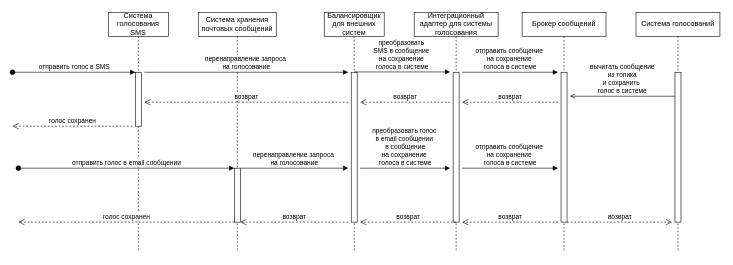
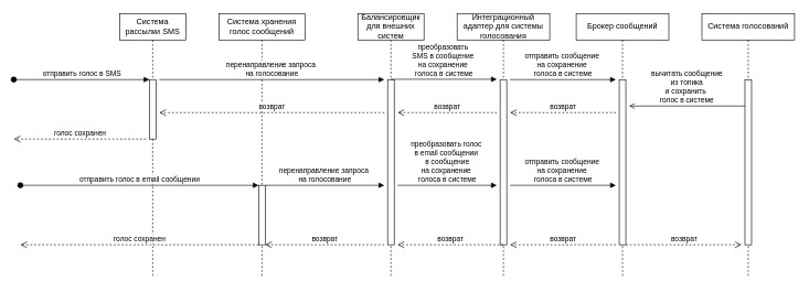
  <mxCell id="0" />
  <mxCell id="1" parent="0" />
- <mxCell id="2" value="Система голосования SMS" style="shape=umlLifeline;perimeter=lifelinePerimeter;whiteSpace=wrap;html=1;container=0;dropTarget=0;collapsible=0;recursiveResize=0;outlineConnect=0;portConstraint=eastwest;newEdgeStyle={&quot;edgeStyle&quot;:&quot;elbowEdgeStyle&quot;,&quot;elbow&quot;:&quot;vertical&quot;,&quot;curved&quot;:0,&quot;rounded&quot;:0};" parent="1" vertex="1"><mxGeometry x="180" y="20" width="100" height="400" as="geometry" /></mxCell>
+ <mxCell id="2" value="Система рассылки SMS" style="shape=umlLifeline;perimeter=lifelinePerimeter;whiteSpace=wrap;html=1;container=0;dropTarget=0;collapsible=0;recursiveResize=0;outlineConnect=0;portConstraint=eastwest;newEdgeStyle={&quot;edgeStyle&quot;:&quot;elbowEdgeStyle&quot;,&quot;elbow&quot;:&quot;vertical&quot;,&quot;curved&quot;:0,&quot;rounded&quot;:0};" parent="1" vertex="1"><mxGeometry x="180" y="20" width="100" height="400" as="geometry" /></mxCell>
  <mxCell id="3" value="" style="html=1;points=[];perimeter=orthogonalPerimeter;outlineConnect=0;targetShapes=umlLifeline;portConstraint=eastwest;newEdgeStyle={&quot;edgeStyle&quot;:&quot;elbowEdgeStyle&quot;,&quot;elbow&quot;:&quot;vertical&quot;,&quot;curved&quot;:0,&quot;rounded&quot;:0};" parent="2" vertex="1"><mxGeometry x="45" y="100" width="10" height="90" as="geometry" /></mxCell>
  <mxCell id="4" value="отправить голос в SMS" style="html=1;verticalAlign=bottom;startArrow=oval;endArrow=block;startSize=8;edgeStyle=elbowEdgeStyle;elbow=vertical;curved=0;rounded=0;" parent="2" target="3" edge="1"><mxGeometry relative="1" as="geometry"><mxPoint x="-160" y="100" as="sourcePoint" /></mxGeometry></mxCell>
- <mxCell id="5" value="Система хранения почтовых сообщений" style="shape=umlLifeline;perimeter=lifelinePerimeter;whiteSpace=wrap;html=1;container=0;dropTarget=0;collapsible=0;recursiveResize=0;outlineConnect=0;portConstraint=eastwest;newEdgeStyle={&quot;edgeStyle&quot;:&quot;elbowEdgeStyle&quot;,&quot;elbow&quot;:&quot;vertical&quot;,&quot;curved&quot;:0,&quot;rounded&quot;:0};" parent="1" vertex="1"><mxGeometry x="330" y="20" width="130" height="400" as="geometry" /></mxCell>
+ <mxCell id="5" value="Система хранения голос сообщений" style="shape=umlLifeline;perimeter=lifelinePerimeter;whiteSpace=wrap;html=1;container=0;dropTarget=0;collapsible=0;recursiveResize=0;outlineConnect=0;portConstraint=eastwest;newEdgeStyle={&quot;edgeStyle&quot;:&quot;elbowEdgeStyle&quot;,&quot;elbow&quot;:&quot;vertical&quot;,&quot;curved&quot;:0,&quot;rounded&quot;:0};" parent="1" vertex="1"><mxGeometry x="330" y="20" width="130" height="400" as="geometry" /></mxCell>
  <mxCell id="6" value="" style="html=1;points=[];perimeter=orthogonalPerimeter;outlineConnect=0;targetShapes=umlLifeline;portConstraint=eastwest;newEdgeStyle={&quot;edgeStyle&quot;:&quot;elbowEdgeStyle&quot;,&quot;elbow&quot;:&quot;vertical&quot;,&quot;curved&quot;:0,&quot;rounded&quot;:0};" parent="5" vertex="1"><mxGeometry x="60" y="260" width="10" height="90" as="geometry" /></mxCell>
  <mxCell id="7" value="Балансировщик для внешних систем" style="shape=umlLifeline;perimeter=lifelinePerimeter;whiteSpace=wrap;html=1;container=0;dropTarget=0;collapsible=0;recursiveResize=0;outlineConnect=0;portConstraint=eastwest;newEdgeStyle={&quot;edgeStyle&quot;:&quot;elbowEdgeStyle&quot;,&quot;elbow&quot;:&quot;vertical&quot;,&quot;curved&quot;:0,&quot;rounded&quot;:0};" parent="1" vertex="1"><mxGeometry x="540" y="20" width="100" height="400" as="geometry" /></mxCell>
  <mxCell id="8" value="" style="html=1;points=[];perimeter=orthogonalPerimeter;outlineConnect=0;targetShapes=umlLifeline;portConstraint=eastwest;newEdgeStyle={&quot;edgeStyle&quot;:&quot;elbowEdgeStyle&quot;,&quot;elbow&quot;:&quot;vertical&quot;,&quot;curved&quot;:0,&quot;rounded&quot;:0};" parent="7" vertex="1"><mxGeometry x="45" y="100" width="10" height="250" as="geometry" /></mxCell>
  <mxCell id="9" value="перенаправление запроса&amp;nbsp;&lt;div&gt;на голосование&lt;/div&gt;" style="html=1;verticalAlign=bottom;endArrow=block;edgeStyle=elbowEdgeStyle;elbow=horizontal;curved=0;rounded=0;" parent="1" edge="1"><mxGeometry relative="1" as="geometry"><mxPoint x="240" y="120" as="sourcePoint" /><Array as="points"><mxPoint x="505" y="120" /></Array><mxPoint x="580" y="120" as="targetPoint" /></mxGeometry></mxCell>
  <mxCell id="10" value="возврат" style="html=1;verticalAlign=bottom;endArrow=open;dashed=1;endSize=8;edgeStyle=elbowEdgeStyle;elbow=horizontal;curved=0;rounded=0;" parent="1" edge="1"><mxGeometry relative="1" as="geometry"><mxPoint x="240" y="170" as="targetPoint" /><Array as="points"><mxPoint x="505" y="170" /></Array><mxPoint x="580" y="170" as="sourcePoint" /></mxGeometry></mxCell>
  <mxCell id="11" value="голос сохранен" style="html=1;verticalAlign=bottom;endArrow=open;dashed=1;endSize=8;edgeStyle=elbowEdgeStyle;elbow=horizontal;curved=0;rounded=0;" parent="1" edge="1"><mxGeometry relative="1" as="geometry"><mxPoint x="20" y="210" as="targetPoint" /><Array as="points"><mxPoint x="145" y="210" /></Array><mxPoint x="220" y="210" as="sourcePoint" /></mxGeometry></mxCell>
  <mxCell id="12" value="Интеграционный адаптер для системы голосования" style="shape=umlLifeline;perimeter=lifelinePerimeter;whiteSpace=wrap;html=1;container=0;dropTarget=0;collapsible=0;recursiveResize=0;outlineConnect=0;portConstraint=eastwest;newEdgeStyle={&quot;edgeStyle&quot;:&quot;elbowEdgeStyle&quot;,&quot;elbow&quot;:&quot;vertical&quot;,&quot;curved&quot;:0,&quot;rounded&quot;:0};" parent="1" vertex="1"><mxGeometry x="690" y="20" width="140" height="400" as="geometry" /></mxCell>
  <mxCell id="13" value="" style="html=1;points=[];perimeter=orthogonalPerimeter;outlineConnect=0;targetShapes=umlLifeline;portConstraint=eastwest;newEdgeStyle={&quot;edgeStyle&quot;:&quot;elbowEdgeStyle&quot;,&quot;elbow&quot;:&quot;vertical&quot;,&quot;curved&quot;:0,&quot;rounded&quot;:0};" parent="12" vertex="1"><mxGeometry x="65" y="100" width="10" height="250" as="geometry" /></mxCell>
  <mxCell id="14" value="преобразовать&amp;nbsp;&lt;div&gt;SMS в сообщение&amp;nbsp;&lt;/div&gt;&lt;div&gt;на сохранение&amp;nbsp;&lt;/div&gt;&lt;div&gt;голоса в системе&lt;/div&gt;" style="html=1;verticalAlign=bottom;endArrow=block;edgeStyle=elbowEdgeStyle;elbow=horizontal;curved=0;rounded=0;" parent="1" edge="1"><mxGeometry relative="1" as="geometry"><mxPoint x="590" y="119.5" as="sourcePoint" /><Array as="points"><mxPoint x="675" y="119.5" /></Array><mxPoint x="750" y="119.5" as="targetPoint" /><mxPoint as="offset" /></mxGeometry></mxCell>
  <mxCell id="15" value="возврат" style="html=1;verticalAlign=bottom;endArrow=open;dashed=1;endSize=8;edgeStyle=elbowEdgeStyle;elbow=horizontal;curved=0;rounded=0;" parent="1" edge="1"><mxGeometry relative="1" as="geometry"><mxPoint x="600" y="170" as="targetPoint" /><Array as="points"><mxPoint x="685" y="170" /></Array><mxPoint x="750" y="170" as="sourcePoint" /></mxGeometry></mxCell>
  <mxCell id="16" value="отправить голос в email сообщении" style="html=1;verticalAlign=bottom;startArrow=oval;endArrow=block;startSize=8;edgeStyle=elbowEdgeStyle;elbow=vertical;curved=0;rounded=0;" edge="1" parent="1"><mxGeometry relative="1" as="geometry"><mxPoint x="30" y="280" as="sourcePoint" /><mxPoint x="390" y="280.5" as="targetPoint" /></mxGeometry></mxCell>
  <mxCell id="17" value="голос сохранен" style="html=1;verticalAlign=bottom;endArrow=open;dashed=1;endSize=8;edgeStyle=elbowEdgeStyle;elbow=horizontal;curved=0;rounded=0;" edge="1" parent="1"><mxGeometry relative="1" as="geometry"><mxPoint x="30" y="370" as="targetPoint" /><Array as="points"><mxPoint x="315" y="370" /></Array><mxPoint x="390" y="370" as="sourcePoint" /></mxGeometry></mxCell>
  <mxCell id="18" value="перенаправление запроса&amp;nbsp;&lt;div&gt;на голосование&lt;/div&gt;" style="html=1;verticalAlign=bottom;endArrow=block;edgeStyle=elbowEdgeStyle;elbow=vertical;curved=0;rounded=0;" edge="1" parent="1"><mxGeometry relative="1" as="geometry"><mxPoint x="400" y="280" as="sourcePoint" /><Array as="points"><mxPoint x="485" y="280" /></Array><mxPoint x="580" y="280" as="targetPoint" /><mxPoint as="offset" /></mxGeometry></mxCell>
  <mxCell id="19" value="возврат" style="html=1;verticalAlign=bottom;endArrow=open;dashed=1;endSize=8;edgeStyle=elbowEdgeStyle;elbow=horizontal;curved=0;rounded=0;" edge="1" parent="1"><mxGeometry relative="1" as="geometry"><mxPoint x="400" y="370" as="targetPoint" /><Array as="points" /><mxPoint x="580" y="370" as="sourcePoint" /></mxGeometry></mxCell>
  <mxCell id="20" value="преобразовать голос&amp;nbsp;&lt;div&gt;в email сообщении&amp;nbsp;&lt;/div&gt;&lt;div&gt;в сообщение&lt;/div&gt;&lt;div&gt;на сохранение&amp;nbsp;&lt;/div&gt;&lt;div&gt;голоса в системе&lt;/div&gt;" style="html=1;verticalAlign=bottom;endArrow=block;edgeStyle=elbowEdgeStyle;elbow=vertical;curved=0;rounded=0;" edge="1" parent="1"><mxGeometry relative="1" as="geometry"><mxPoint x="600" y="280" as="sourcePoint" /><Array as="points"><mxPoint x="685" y="280" /></Array><mxPoint x="750" y="280" as="targetPoint" /><mxPoint as="offset" /></mxGeometry></mxCell>
  <mxCell id="21" value="возврат" style="html=1;verticalAlign=bottom;endArrow=open;dashed=1;endSize=8;edgeStyle=elbowEdgeStyle;elbow=horizontal;curved=0;rounded=0;" edge="1" parent="1"><mxGeometry relative="1" as="geometry"><mxPoint x="600" y="370" as="targetPoint" /><Array as="points"><mxPoint x="685" y="370" /></Array><mxPoint x="760" y="370" as="sourcePoint" /></mxGeometry></mxCell>
  <mxCell id="22" value="Брокер сообщений" style="shape=umlLifeline;perimeter=lifelinePerimeter;whiteSpace=wrap;html=1;container=0;dropTarget=0;collapsible=0;recursiveResize=0;outlineConnect=0;portConstraint=eastwest;newEdgeStyle={&quot;edgeStyle&quot;:&quot;elbowEdgeStyle&quot;,&quot;elbow&quot;:&quot;vertical&quot;,&quot;curved&quot;:0,&quot;rounded&quot;:0};" vertex="1" parent="1"><mxGeometry x="870" y="20" width="140" height="400" as="geometry" /></mxCell>
  <mxCell id="23" value="" style="html=1;points=[];perimeter=orthogonalPerimeter;outlineConnect=0;targetShapes=umlLifeline;portConstraint=eastwest;newEdgeStyle={&quot;edgeStyle&quot;:&quot;elbowEdgeStyle&quot;,&quot;elbow&quot;:&quot;vertical&quot;,&quot;curved&quot;:0,&quot;rounded&quot;:0};" vertex="1" parent="22"><mxGeometry x="65" y="100" width="10" height="250" as="geometry" /></mxCell>
  <mxCell id="24" value="отправить сообщение&amp;nbsp;&lt;div&gt;на сохранение&amp;nbsp;&lt;div&gt;голоса в системе&lt;/div&gt;&lt;/div&gt;" style="html=1;verticalAlign=bottom;endArrow=block;edgeStyle=elbowEdgeStyle;elbow=vertical;curved=0;rounded=0;" edge="1" parent="1"><mxGeometry relative="1" as="geometry"><mxPoint x="770" y="120" as="sourcePoint" /><Array as="points"><mxPoint x="855" y="120" /></Array><mxPoint x="930" y="120" as="targetPoint" /><mxPoint as="offset" /></mxGeometry></mxCell>
  <mxCell id="25" value="возврат" style="html=1;verticalAlign=bottom;endArrow=open;dashed=1;endSize=8;edgeStyle=elbowEdgeStyle;elbow=horizontal;curved=0;rounded=0;" edge="1" parent="1"><mxGeometry relative="1" as="geometry"><mxPoint x="770" y="170" as="targetPoint" /><Array as="points"><mxPoint x="855" y="170" /></Array><mxPoint x="930" y="170" as="sourcePoint" /></mxGeometry></mxCell>
  <mxCell id="26" value="отправить сообщение&amp;nbsp;&lt;div&gt;на сохранение&amp;nbsp;&lt;div&gt;голоса в системе&lt;/div&gt;&lt;/div&gt;" style="html=1;verticalAlign=bottom;endArrow=block;edgeStyle=elbowEdgeStyle;elbow=vertical;curved=0;rounded=0;" edge="1" parent="1"><mxGeometry relative="1" as="geometry"><mxPoint x="770" y="280" as="sourcePoint" /><Array as="points"><mxPoint x="855" y="280" /></Array><mxPoint x="930" y="280" as="targetPoint" /><mxPoint as="offset" /></mxGeometry></mxCell>
  <mxCell id="27" value="возврат" style="html=1;verticalAlign=bottom;endArrow=open;dashed=1;endSize=8;edgeStyle=elbowEdgeStyle;elbow=horizontal;curved=0;rounded=0;" edge="1" parent="1"><mxGeometry relative="1" as="geometry"><mxPoint x="770" y="370" as="targetPoint" /><Array as="points"><mxPoint x="855" y="370" /></Array><mxPoint x="930" y="370" as="sourcePoint" /></mxGeometry></mxCell>
  <mxCell id="28" value="Система голосований" style="shape=umlLifeline;perimeter=lifelinePerimeter;whiteSpace=wrap;html=1;container=0;dropTarget=0;collapsible=0;recursiveResize=0;outlineConnect=0;portConstraint=eastwest;newEdgeStyle={&quot;edgeStyle&quot;:&quot;elbowEdgeStyle&quot;,&quot;elbow&quot;:&quot;vertical&quot;,&quot;curved&quot;:0,&quot;rounded&quot;:0};" vertex="1" parent="1"><mxGeometry x="1060" y="20" width="140" height="400" as="geometry" /></mxCell>
  <mxCell id="29" value="" style="html=1;points=[];perimeter=orthogonalPerimeter;outlineConnect=0;targetShapes=umlLifeline;portConstraint=eastwest;newEdgeStyle={&quot;edgeStyle&quot;:&quot;elbowEdgeStyle&quot;,&quot;elbow&quot;:&quot;vertical&quot;,&quot;curved&quot;:0,&quot;rounded&quot;:0};" vertex="1" parent="28"><mxGeometry x="65" y="100" width="10" height="250" as="geometry" /></mxCell>
  <mxCell id="30" value="вычитать сообщение&lt;div&gt;&amp;nbsp;из топика&amp;nbsp;&lt;div&gt;и сохранить&amp;nbsp;&lt;/div&gt;&lt;div&gt;голос в системе&lt;/div&gt;&lt;/div&gt;" style="html=1;verticalAlign=bottom;endArrow=open;edgeStyle=elbowEdgeStyle;elbow=vertical;curved=0;rounded=0;endFill=0;strokeWidth=1;" edge="1" parent="1"><mxGeometry relative="1" as="geometry"><mxPoint x="1125" y="160" as="sourcePoint" /><Array as="points"><mxPoint x="950" y="160" /></Array><mxPoint x="950" y="160" as="targetPoint" /><mxPoint as="offset" /></mxGeometry></mxCell>
  <mxCell id="31" value="возврат" style="html=1;verticalAlign=bottom;endArrow=open;dashed=1;endSize=8;edgeStyle=elbowEdgeStyle;elbow=horizontal;curved=0;rounded=0;" edge="1" parent="1" source="23"><mxGeometry relative="1" as="geometry"><mxPoint x="1120" y="370" as="targetPoint" /><Array as="points"><mxPoint x="950" y="370" /></Array><mxPoint x="940" y="380" as="sourcePoint" /></mxGeometry></mxCell>
